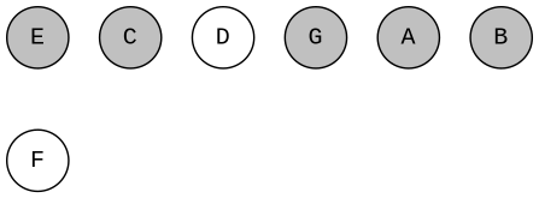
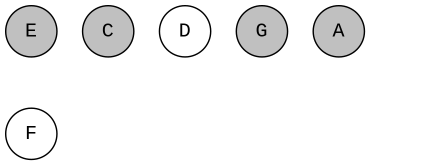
  graph {
    fontname="Liberation Mono"
    mindist=.1
    node [fillcolor=gray fontname="Liberation Mono" margin=0 shape=circle style=filled]
    edge [fontname="Liberation Mono" style=invis]
    E
    F [fillcolor=white]
    C
    D [fillcolor=white]
    G
    A
-   B
    subgraph sub_1 {
      E
      F
    }
    E -- F
    F -- F
  }
